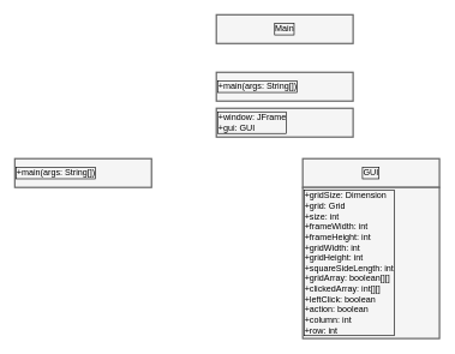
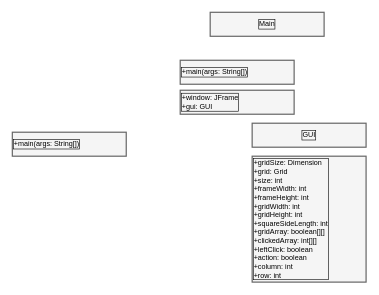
  <mxCell id="0" />
  <mxCell id="1" parent="0" />
- <mxCell id="2" value="&lt;font color=&quot;#000000&quot;&gt;Main&lt;/font&gt;" style="rounded=0;whiteSpace=wrap;html=1;fillColor=#f5f5f5;strokeColor=#666666;labelBorderColor=default;strokeWidth=2;fontColor=#333333;" vertex="1" parent="1"><mxGeometry x="300" y="20" width="190" height="40" as="geometry" /></mxCell>
+ <mxCell id="2" value="&lt;font color=&quot;#000000&quot;&gt;Main&lt;/font&gt;" style="rounded=0;whiteSpace=wrap;html=1;fillColor=#f5f5f5;strokeColor=#666666;labelBorderColor=default;strokeWidth=2;fontColor=#333333;" vertex="1" parent="1"><mxGeometry x="350" y="20" width="190" height="40" as="geometry" /></mxCell>
  <mxCell id="3" value="&lt;font color=&quot;#000000&quot;&gt;+window: JFrame&lt;br&gt;+gui: GUI&lt;br&gt;&lt;/font&gt;" style="rounded=0;whiteSpace=wrap;html=1;fillColor=#f5f5f5;strokeColor=#666666;align=left;labelBorderColor=default;strokeWidth=2;fontColor=#333333;" vertex="1" parent="1"><mxGeometry x="300" y="150" width="190" height="40" as="geometry" /></mxCell>
  <mxCell id="4" value="&lt;font color=&quot;#000000&quot;&gt;+main(args: String[])&lt;br&gt;&lt;/font&gt;" style="rounded=0;whiteSpace=wrap;html=1;fillColor=#f5f5f5;strokeColor=#666666;align=left;labelBorderColor=default;strokeWidth=2;fontColor=#333333;" vertex="1" parent="1"><mxGeometry x="300" y="100" width="190" height="40" as="geometry" /></mxCell>
- <mxCell id="5" value="&lt;font color=&quot;#000000&quot;&gt;GUI&lt;/font&gt;" style="rounded=0;whiteSpace=wrap;html=1;fillColor=#f5f5f5;strokeColor=#666666;labelBorderColor=default;strokeWidth=2;fontColor=#333333;" vertex="1" parent="1"><mxGeometry x="420" y="220" width="190" height="40" as="geometry" /></mxCell>
+ <mxCell id="5" value="&lt;font color=&quot;#000000&quot;&gt;GUI&lt;/font&gt;" style="rounded=0;whiteSpace=wrap;html=1;fillColor=#f5f5f5;strokeColor=#666666;labelBorderColor=default;strokeWidth=2;fontColor=#333333;" vertex="1" parent="1"><mxGeometry x="420" y="205" width="190" height="40" as="geometry" /></mxCell>
  <mxCell id="6" value="&lt;font color=&quot;#000000&quot;&gt;+gridSize: Dimension&lt;br&gt;+grid: Grid&lt;br&gt;+size: int&lt;br&gt;+frameWidth: int&lt;br&gt;+frameHeight: int&lt;br&gt;+gridWidth: int&lt;br&gt;+gridHeight: int&lt;br&gt;+squareSideLength: int&lt;br&gt;+gridArray: boolean[][]&lt;br&gt;+clickedArray: int[][]&lt;br&gt;+leftClick: boolean&lt;br&gt;+action: boolean&lt;br&gt;+column: int&lt;br&gt;+row: int&lt;br&gt;&lt;/font&gt;" style="rounded=0;whiteSpace=wrap;html=1;fillColor=#f5f5f5;strokeColor=#666666;align=left;labelBorderColor=default;strokeWidth=2;fontColor=#333333;" vertex="1" parent="1"><mxGeometry x="420" y="260" width="190" height="210" as="geometry" /></mxCell>
  <mxCell id="7" value="&lt;font color=&quot;#000000&quot;&gt;+main(args: String[])&lt;br&gt;&lt;/font&gt;" style="rounded=0;whiteSpace=wrap;html=1;fillColor=#f5f5f5;strokeColor=#666666;align=left;labelBorderColor=default;strokeWidth=2;fontColor=#333333;" vertex="1" parent="1"><mxGeometry x="20" y="220" width="190" height="40" as="geometry" /></mxCell>
